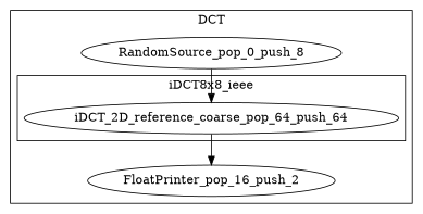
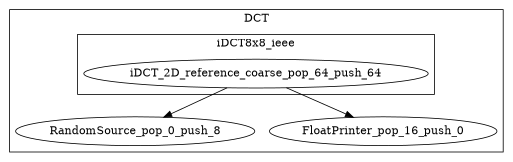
  digraph {
    n1 [label=iDCT_2D_reference_coarse_pop_64_push_64]
    n2 [label=RandomSource_pop_0_push_8]
-   n3 [label=FloatPrinter_pop_16_push_2]
+   n3 [label=FloatPrinter_pop_16_push_0]
    subgraph cluster_1 {
      label=DCT
      n2
      n3
      subgraph cluster_2 {
        label=iDCT8x8_ieee
        n1
      }
    }
    n1 -> n3
-   n2 -> n1
+   n1 -> n2
  }
